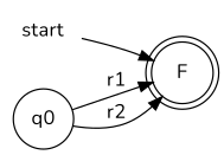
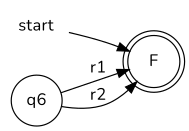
  digraph {
    fontname=Nunito
    rankdir=LR
    node [fontname=Nunito]
    edge [fontname=Nunito]
    start [shape=plaintext]
    F [shape=doublecircle]
-   q0 [shape=circle]
+   q0 [shape=circle label=q6]
    start -> F
    q0 -> F [label=r1]
    q0 -> F [label=r2]
  }
